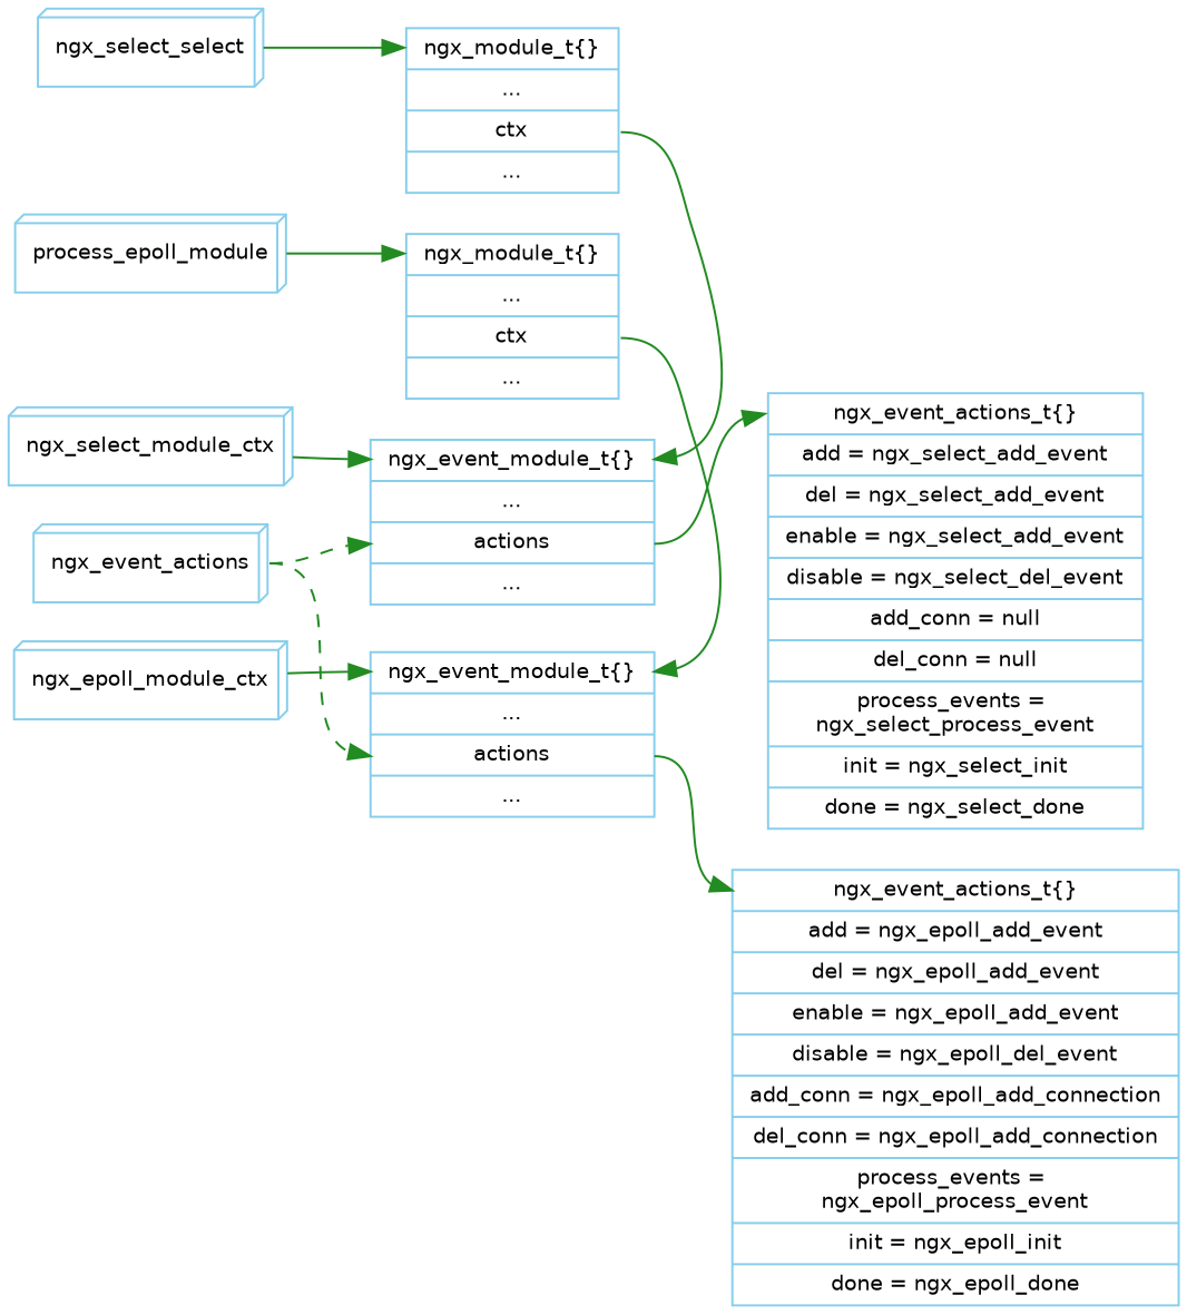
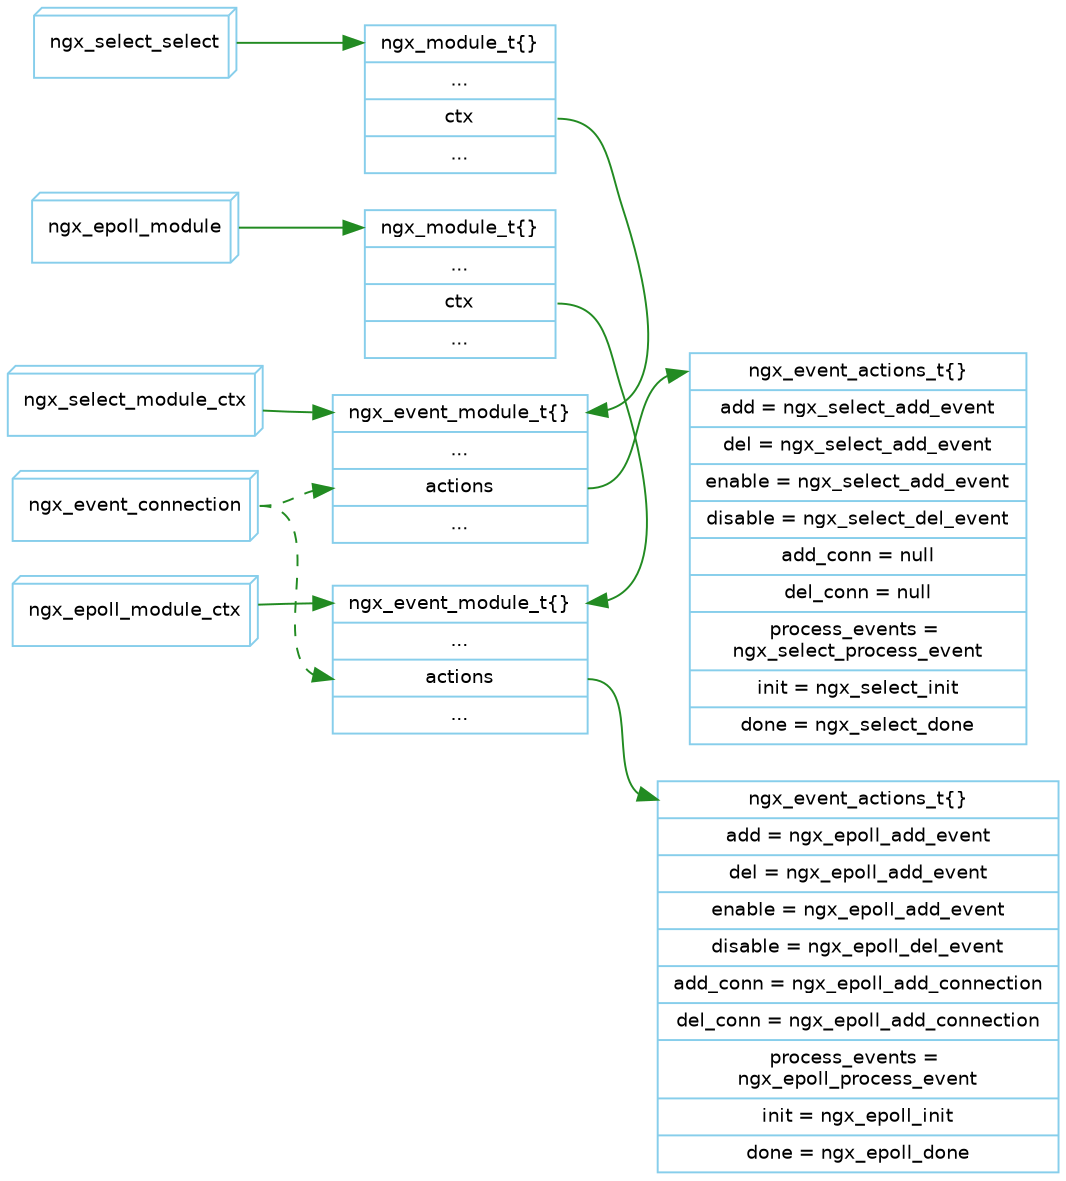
  digraph {
    fontname="DejaVu Sans"
    rankdir=LR
    node [color=skyblue fontname="DejaVu Sans" fontsize=10 shape=record]
    edge [color=forestgreen fontname="DejaVu Sans" fontsize=10 headport=h]
    n1 [label=ngx_select_select shape=box3d]
    ngx_select_module_ctx [shape=box3d]
-   ngx_epoll_module [shape=box3d label=process_epoll_module]
+   ngx_epoll_module [shape=box3d]
    ngx_epoll_module_ctx [shape=box3d]
    n5 [label="<h>ngx_module_t\{\}|...|<ctx>ctx|..."]
    n6 [label="<h>ngx_event_module_t\{\}|...|<actions>actions|..."]
    n7 [label="<h>ngx_module_t\{\}|...|<ctx>ctx|..."]
    n8 [label="<h>ngx_event_module_t\{\}|...|<actions>actions|..."]
    n9 [label="<h>ngx_event_actions_t\{\}|add = ngx_select_add_event|del = ngx_select_add_event|enable  = ngx_select_add_event|disable  = ngx_select_del_event|add_conn = null|del_conn = null|process_events  = \nngx_select_process_event|init = ngx_select_init|done = ngx_select_done"]
    n10 [label="<h>ngx_event_actions_t\{\}|add = ngx_epoll_add_event|del = ngx_epoll_add_event|enable  = ngx_epoll_add_event|disable  = ngx_epoll_del_event|add_conn = ngx_epoll_add_connection|del_conn = ngx_epoll_add_connection|process_events  = \nngx_epoll_process_event|init = ngx_epoll_init|done = ngx_epoll_done"]
-   ngx_event_actions [shape=box3d]
+   ngx_event_actions [shape=box3d label=ngx_event_connection]
    subgraph sub_1 {
      rank=same
      n1
      ngx_select_module_ctx
      ngx_epoll_module
      ngx_epoll_module_ctx
    }
    subgraph sub_2 {
      rank=same
      n5
      n6
      n7
      n8
    }
    n1 -> n5
    ngx_select_module_ctx -> n6 [headport="h:w"]
    ngx_epoll_module -> n7
    ngx_epoll_module_ctx -> n8 [headport="h:w"]
    n5 -> n6 [headport="h:e" tailport=ctx]
    n6 -> n9 [tailport=actions]
    n7 -> n8 [headport="h:e" tailport=ctx]
    n8 -> n10 [tailport=actions]
    ngx_event_actions -> n6 [headport=actions style=dashed tailport=e]
    ngx_event_actions -> n8 [headport=actions style=dashed tailport=e]
  }
